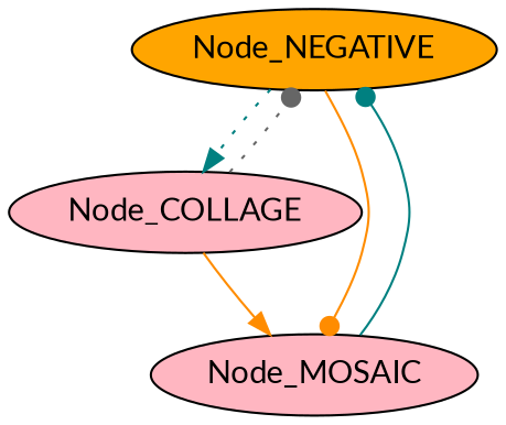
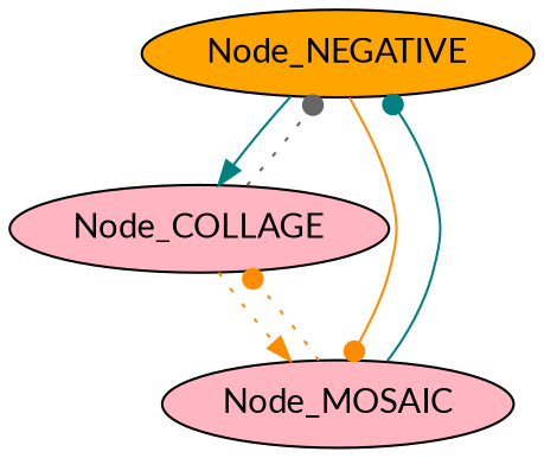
  digraph {
    fontname=Lato
    rankdir=TB
    ranksep=.50
    node [fillcolor=lightpink fontname=Lato style=filled]
    edge [arrowhead=dot color=darkorange fontname=Lato style=dotted]
    Node_NEGATIVE [fillcolor=orange]
    Node_COLLAGE
    Node_MOSAIC
-   Node_NEGATIVE -> Node_COLLAGE [arrowhead=normal color=teal]
+   Node_NEGATIVE -> Node_COLLAGE [arrowhead=normal color=teal style=solid]
    Node_NEGATIVE -> Node_MOSAIC [style=solid]
    Node_COLLAGE -> Node_NEGATIVE [color=gray40]
-   Node_COLLAGE -> Node_MOSAIC [arrowhead=normal style=solid]
+   Node_COLLAGE -> Node_MOSAIC [arrowhead=normal]
    Node_MOSAIC -> Node_NEGATIVE [color=teal style=solid]
+   Node_MOSAIC -> Node_COLLAGE
  }
